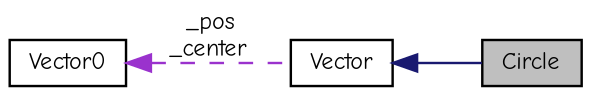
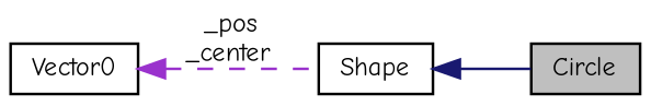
  digraph {
    fontname="Comic Neue"
    rankdir=LR
    node [color=black fillcolor=white fontname="Comic Neue" fontsize=10 shape=record style=filled]
    edge [dir=back fontname="Comic Neue" fontsize=10 labelfontname=Helvetica labelfontsize=10]
    n1 [fillcolor=grey75 fontcolor=black height=0.2 label=Circle width=0.4]
-   n2 [height=0.2 label=Vector width=0.4]
+   n2 [height=0.2 label=Shape width=0.4]
    n3 [height=0.2 label=Vector0 width=0.4]
    n2 -> n1 [color=midnightblue style=solid]
    n3 -> n2 [color=darkorchid3 label=" _pos\n_center" style=dashed]
  }
